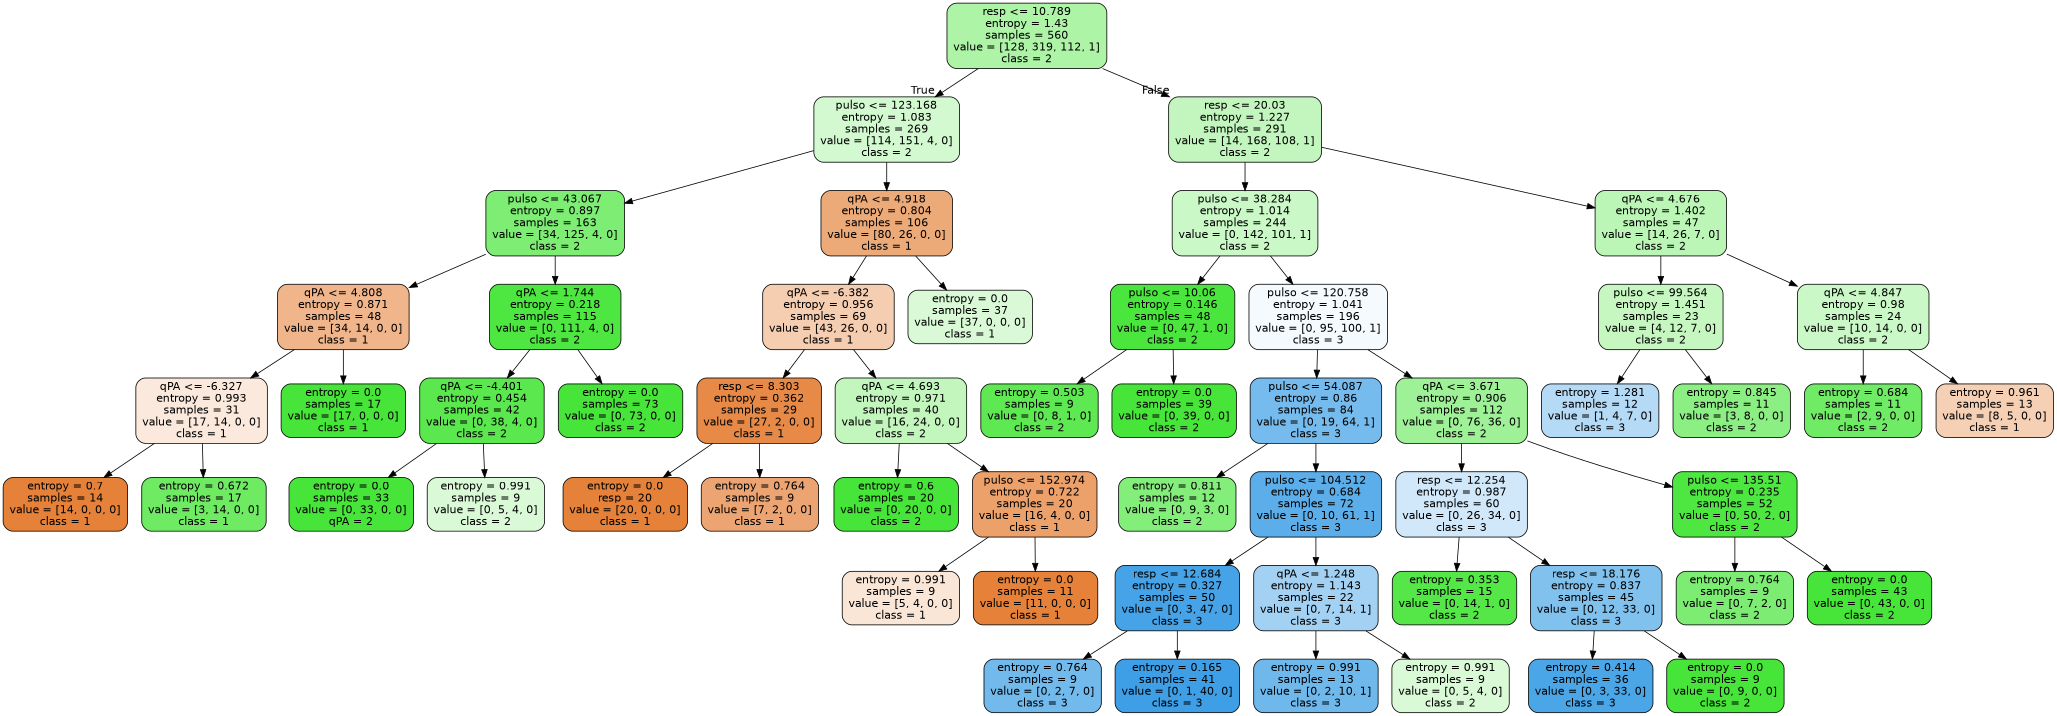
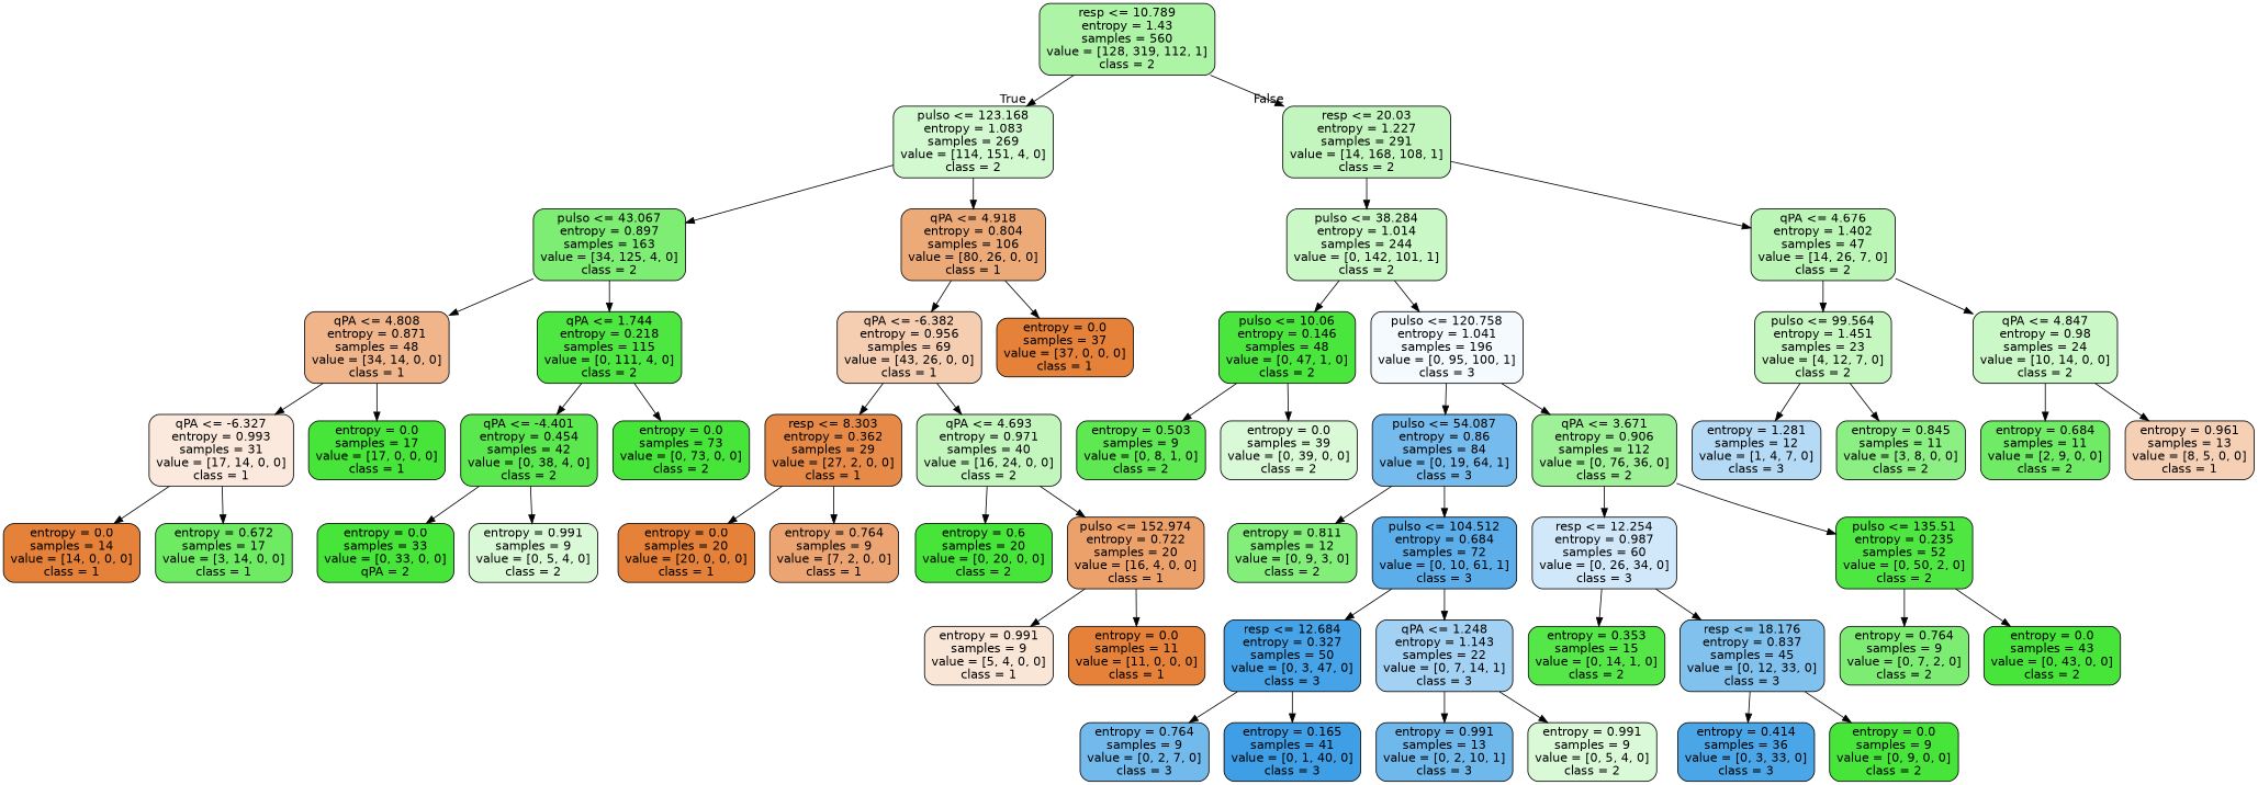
  digraph {
    node [color=black fillcolor="#47e539" fontname=helvetica shape=box style="filled, rounded"]
    edge [fontname=helvetica]
    n1 [fillcolor="#aef4a7" label="resp <= 10.789\nentropy = 1.43\nsamples = 560\nvalue = [128, 319, 112, 1]\nclass = 2"]
    n2 [fillcolor="#d3f9d0" label="pulso <= 123.168\nentropy = 1.083\nsamples = 269\nvalue = [114, 151, 4, 0]\nclass = 2"]
    n3 [fillcolor="#c3f6be" label="resp <= 20.03\nentropy = 1.227\nsamples = 291\nvalue = [14, 168, 108, 1]\nclass = 2"]
    n4 [fillcolor="#7ded73" label="pulso <= 43.067\nentropy = 0.897\nsamples = 163\nvalue = [34, 125, 4, 0]\nclass = 2"]
    n5 [fillcolor="#edaa79" label="qPA <= 4.918\nentropy = 0.804\nsamples = 106\nvalue = [80, 26, 0, 0]\nclass = 1"]
    n6 [fillcolor="#caf8c6" label="pulso <= 38.284\nentropy = 1.014\nsamples = 244\nvalue = [0, 142, 101, 1]\nclass = 2"]
    n7 [fillcolor="#bcf6b7" label="qPA <= 4.676\nentropy = 1.402\nsamples = 47\nvalue = [14, 26, 7, 0]\nclass = 2"]
    n8 [fillcolor="#f0b58b" label="qPA <= 4.808\nentropy = 0.871\nsamples = 48\nvalue = [34, 14, 0, 0]\nclass = 1"]
    n9 [fillcolor="#4ee640" label="qPA <= 1.744\nentropy = 0.218\nsamples = 115\nvalue = [0, 111, 4, 0]\nclass = 2"]
    n10 [fillcolor="#f5cdb1" label="qPA <= -6.382\nentropy = 0.956\nsamples = 69\nvalue = [43, 26, 0, 0]\nclass = 1"]
-   n11 [fillcolor="#dafad7" label="entropy = 0.0\nsamples = 37\nvalue = [37, 0, 0, 0]\nclass = 1"]
+   n11 [fillcolor="#e58139" label="entropy = 0.0\nsamples = 37\nvalue = [37, 0, 0, 0]\nclass = 1"]
    n12 [fillcolor="#fae9dc" label="qPA <= -6.327\nentropy = 0.993\nsamples = 31\nvalue = [17, 14, 0, 0]\nclass = 1"]
    n13 [label="entropy = 0.0\nsamples = 17\nvalue = [17, 0, 0, 0]\nclass = 1"]
    n14 [fillcolor="#5ae84e" label="qPA <= -4.401\nentropy = 0.454\nsamples = 42\nvalue = [0, 38, 4, 0]\nclass = 2"]
    n15 [label="entropy = 0.0\nsamples = 73\nvalue = [0, 73, 0, 0]\nclass = 2"]
-   n16 [fillcolor="#e58139" label="entropy = 0.7\nsamples = 14\nvalue = [14, 0, 0, 0]\nclass = 1"]
+   n16 [fillcolor="#e58139" label="entropy = 0.0\nsamples = 14\nvalue = [14, 0, 0, 0]\nclass = 1"]
    n17 [fillcolor="#6eeb63" label="entropy = 0.672\nsamples = 17\nvalue = [3, 14, 0, 0]\nclass = 1"]
    n18 [label="entropy = 0.0\nsamples = 33\nvalue = [0, 33, 0, 0]\nqPA = 2"]
    n19 [fillcolor="#dafad7" label="entropy = 0.991\nsamples = 9\nvalue = [0, 5, 4, 0]\nclass = 2"]
    n20 [fillcolor="#e78a48" label="resp <= 8.303\nentropy = 0.362\nsamples = 29\nvalue = [27, 2, 0, 0]\nclass = 1"]
    n21 [fillcolor="#c2f6bd" label="qPA <= 4.693\nentropy = 0.971\nsamples = 40\nvalue = [16, 24, 0, 0]\nclass = 2"]
-   n22 [fillcolor="#e58139" label="entropy = 0.0\nresp = 20\nvalue = [20, 0, 0, 0]\nclass = 1"]
+   n22 [fillcolor="#e58139" label="entropy = 0.0\nsamples = 20\nvalue = [20, 0, 0, 0]\nclass = 1"]
    n23 [fillcolor="#eca572" label="entropy = 0.764\nsamples = 9\nvalue = [7, 2, 0, 0]\nclass = 1"]
    n24 [label="entropy = 0.6\nsamples = 20\nvalue = [0, 20, 0, 0]\nclass = 2"]
    n25 [fillcolor="#eca06a" label="pulso <= 152.974\nentropy = 0.722\nsamples = 20\nvalue = [16, 4, 0, 0]\nclass = 1"]
    n26 [fillcolor="#fae6d7" label="entropy = 0.991\nsamples = 9\nvalue = [5, 4, 0, 0]\nclass = 1"]
    n27 [fillcolor="#e58139" label="entropy = 0.0\nsamples = 11\nvalue = [11, 0, 0, 0]\nclass = 1"]
    n28 [fillcolor="#4be63d" label="pulso <= 10.06\nentropy = 0.146\nsamples = 48\nvalue = [0, 47, 1, 0]\nclass = 2"]
    n29 [fillcolor="#f5fafe" label="pulso <= 120.758\nentropy = 1.041\nsamples = 196\nvalue = [0, 95, 100, 1]\nclass = 3"]
    n30 [fillcolor="#c6f7c1" label="pulso <= 99.564\nentropy = 1.451\nsamples = 23\nvalue = [4, 12, 7, 0]\nclass = 2"]
    n31 [fillcolor="#caf8c6" label="qPA <= 4.847\nentropy = 0.98\nsamples = 24\nvalue = [10, 14, 0, 0]\nclass = 2"]
    n32 [fillcolor="#5ee852" label="entropy = 0.503\nsamples = 9\nvalue = [0, 8, 1, 0]\nclass = 2"]
-   n33 [label="entropy = 0.0\nsamples = 39\nvalue = [0, 39, 0, 0]\nclass = 2"]
+   n33 [fillcolor="#dafad7" label="entropy = 0.0\nsamples = 39\nvalue = [0, 39, 0, 0]\nclass = 2"]
    n34 [fillcolor="#76bbed" label="pulso <= 54.087\nentropy = 0.86\nsamples = 84\nvalue = [0, 19, 64, 1]\nclass = 3"]
    n35 [fillcolor="#9ef197" label="qPA <= 3.671\nentropy = 0.906\nsamples = 112\nvalue = [0, 76, 36, 0]\nclass = 2"]
    n36 [fillcolor="#84ee7b" label="entropy = 0.811\nsamples = 12\nvalue = [0, 9, 3, 0]\nclass = 2"]
    n37 [fillcolor="#5caeea" label="pulso <= 104.512\nentropy = 0.684\nsamples = 72\nvalue = [0, 10, 61, 1]\nclass = 3"]
    n38 [fillcolor="#d0e8f9" label="resp <= 12.254\nentropy = 0.987\nsamples = 60\nvalue = [0, 26, 34, 0]\nclass = 3"]
    n39 [fillcolor="#4ee641" label="pulso <= 135.51\nentropy = 0.235\nsamples = 52\nvalue = [0, 50, 2, 0]\nclass = 2"]
    n40 [fillcolor="#46a3e7" label="resp <= 12.684\nentropy = 0.327\nsamples = 50\nvalue = [0, 3, 47, 0]\nclass = 3"]
    n41 [fillcolor="#a3d1f3" label="qPA <= 1.248\nentropy = 1.143\nsamples = 22\nvalue = [0, 7, 14, 1]\nclass = 3"]
    n42 [fillcolor="#72b9ec" label="entropy = 0.764\nsamples = 9\nvalue = [0, 2, 7, 0]\nclass = 3"]
    n43 [fillcolor="#3e9fe6" label="entropy = 0.165\nsamples = 41\nvalue = [0, 1, 40, 0]\nclass = 3"]
    n44 [fillcolor="#6fb8ec" label="entropy = 0.991\nsamples = 13\nvalue = [0, 2, 10, 1]\nclass = 3"]
    n45 [fillcolor="#dafad7" label="entropy = 0.991\nsamples = 9\nvalue = [0, 5, 4, 0]\nclass = 2"]
    n46 [fillcolor="#54e747" label="entropy = 0.353\nsamples = 15\nvalue = [0, 14, 1, 0]\nclass = 2"]
    n47 [fillcolor="#81c1ee" label="resp <= 18.176\nentropy = 0.837\nsamples = 45\nvalue = [0, 12, 33, 0]\nclass = 3"]
    n48 [fillcolor="#7cec72" label="entropy = 0.764\nsamples = 9\nvalue = [0, 7, 2, 0]\nclass = 2"]
    n49 [label="entropy = 0.0\nsamples = 43\nvalue = [0, 43, 0, 0]\nclass = 2"]
    n50 [fillcolor="#4ba6e7" label="entropy = 0.414\nsamples = 36\nvalue = [0, 3, 33, 0]\nclass = 3"]
    n51 [label="entropy = 0.0\nsamples = 9\nvalue = [0, 9, 0, 0]\nclass = 2"]
    n52 [fillcolor="#b5daf5" label="entropy = 1.281\nsamples = 12\nvalue = [1, 4, 7, 0]\nclass = 3"]
    n53 [fillcolor="#8cef83" label="entropy = 0.845\nsamples = 11\nvalue = [3, 8, 0, 0]\nclass = 2"]
    n54 [fillcolor="#70eb65" label="entropy = 0.684\nsamples = 11\nvalue = [2, 9, 0, 0]\nclass = 2"]
    n55 [fillcolor="#f5d0b5" label="entropy = 0.961\nsamples = 13\nvalue = [8, 5, 0, 0]\nclass = 1"]
    n1 -> n2 [headlabel=True labelangle=45 labeldistance=2.5]
    n1 -> n3 [headlabel=False labelangle=-45 labeldistance=2.5]
    n2 -> n4
    n2 -> n5
    n3 -> n6
    n3 -> n7
    n4 -> n8
    n4 -> n9
    n5 -> n10
    n5 -> n11
    n6 -> n28
    n6 -> n29
    n7 -> n30
    n7 -> n31
    n8 -> n12
    n8 -> n13
    n9 -> n14
    n9 -> n15
    n10 -> n20
    n10 -> n21
    n12 -> n16
    n12 -> n17
    n14 -> n18
    n14 -> n19
    n20 -> n22
    n20 -> n23
    n21 -> n24
    n21 -> n25
    n25 -> n26
    n25 -> n27
    n28 -> n32
    n28 -> n33
    n29 -> n34
    n29 -> n35
    n30 -> n52
    n30 -> n53
    n31 -> n54
    n31 -> n55
    n34 -> n36
    n34 -> n37
    n35 -> n38
    n35 -> n39
    n37 -> n40
    n37 -> n41
    n38 -> n46
    n38 -> n47
    n39 -> n48
    n39 -> n49
    n40 -> n42
    n40 -> n43
    n41 -> n44
    n41 -> n45
    n47 -> n50
    n47 -> n51
  }
